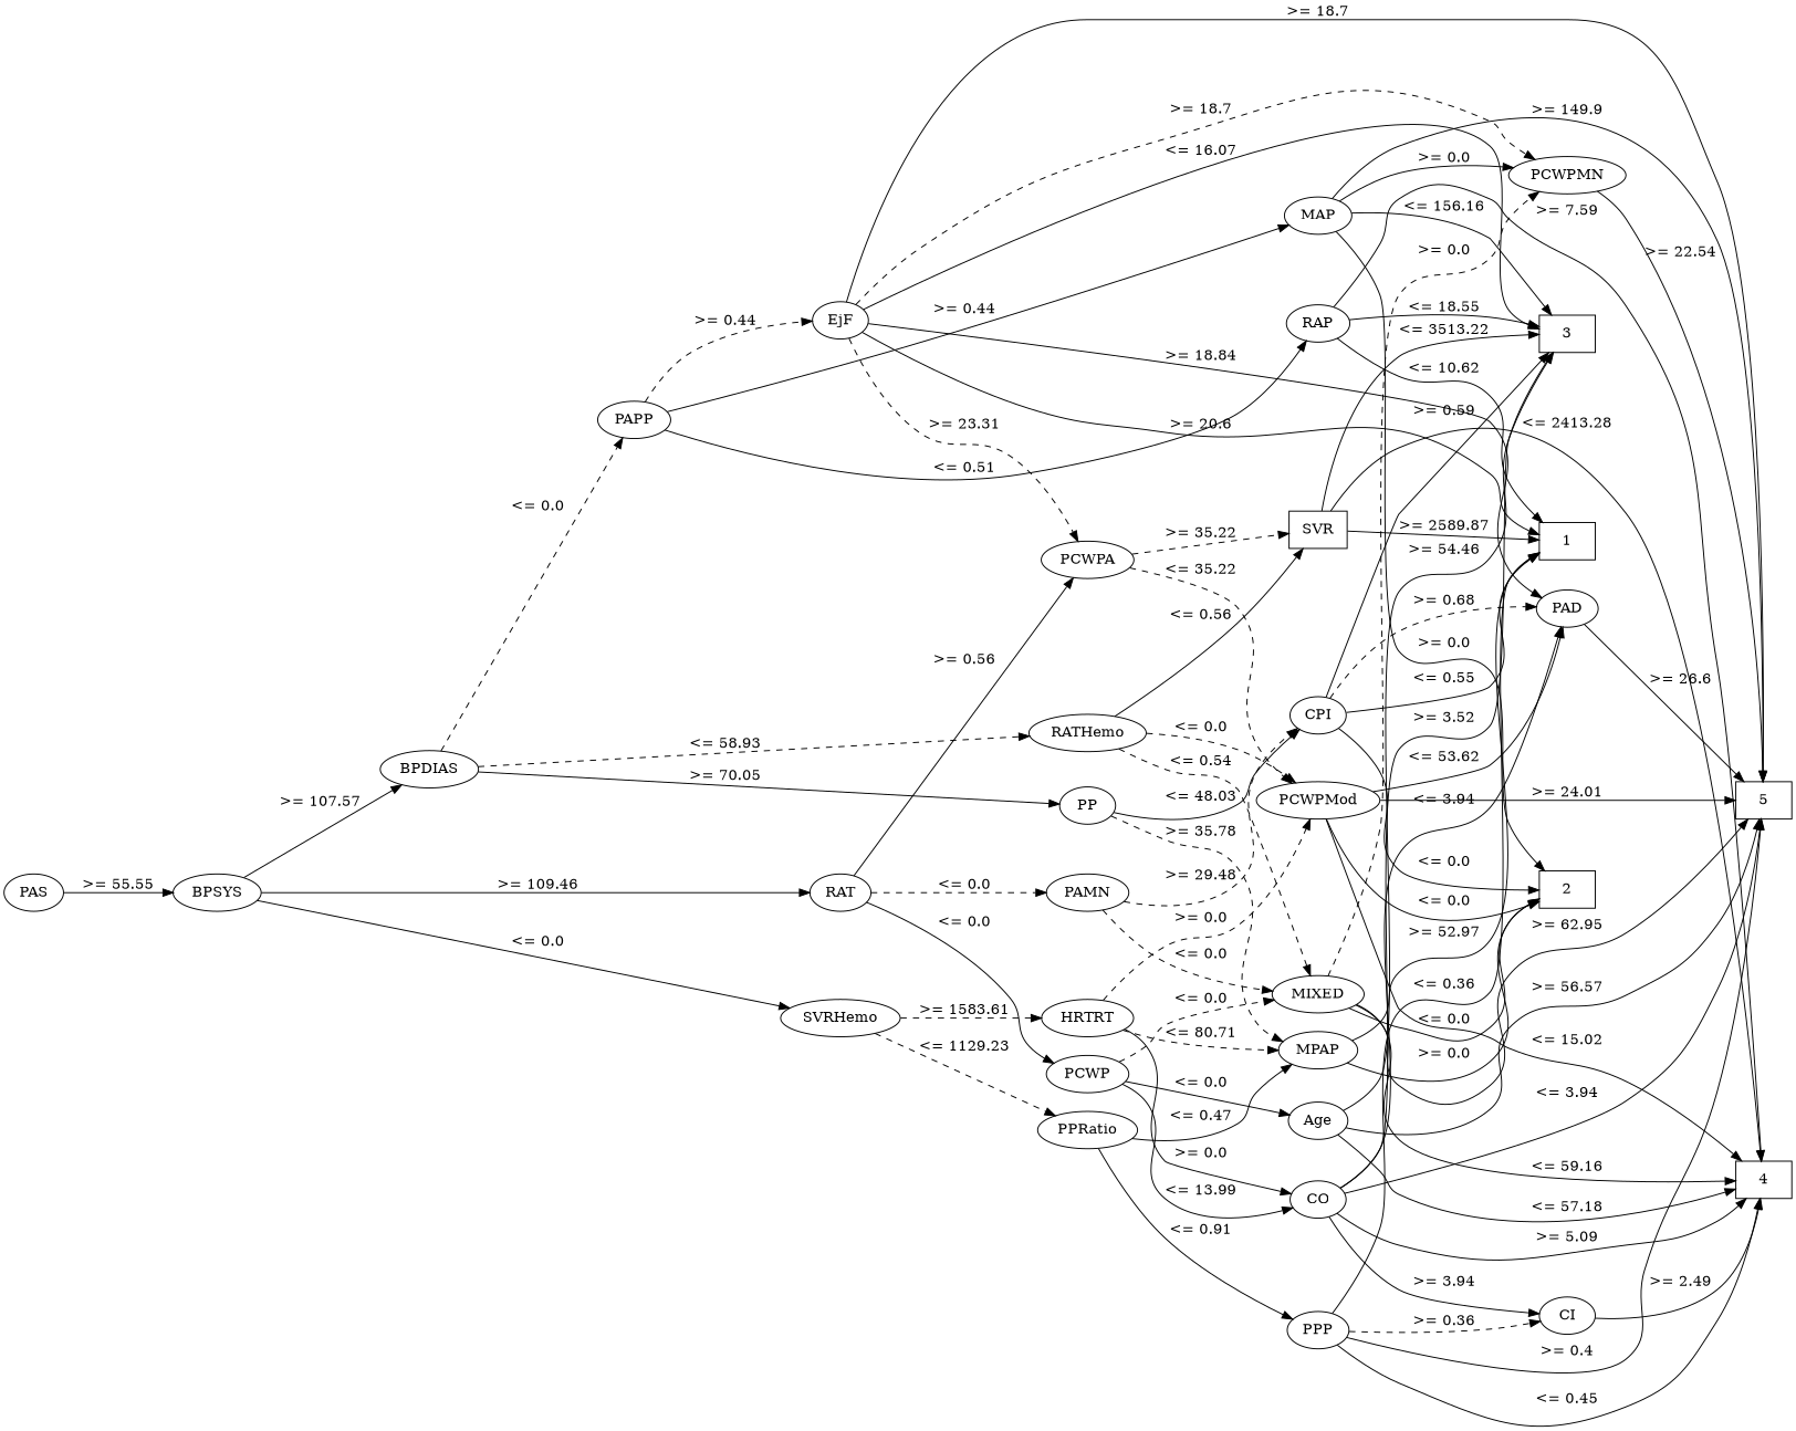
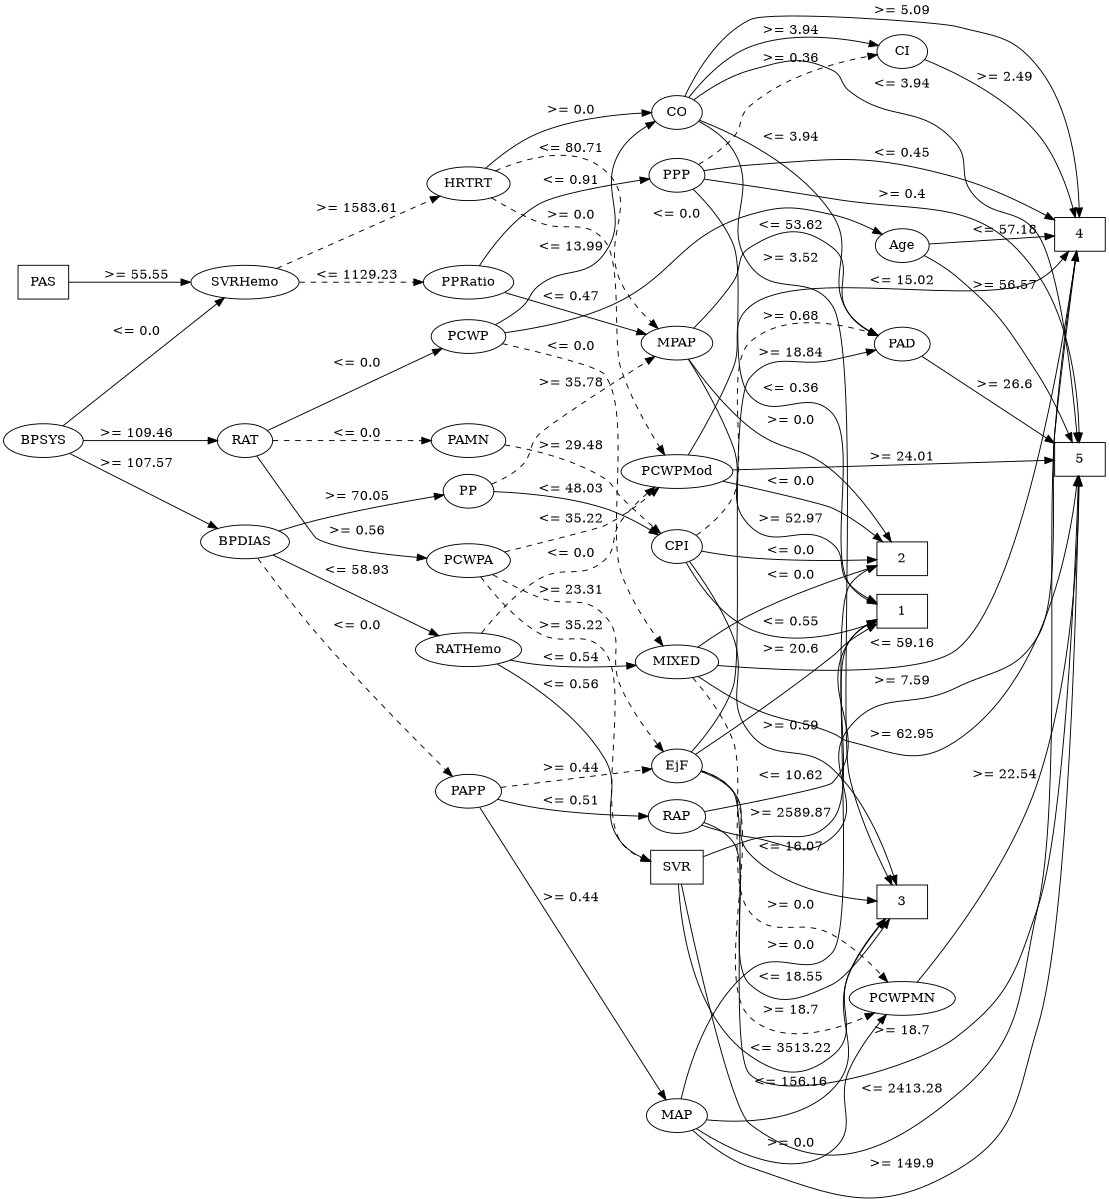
  strict digraph {
    rankdir=LR
    edge [op=">=" param=0.0 style=solid]
    1 [height=0.5 shape=box width=0.75]
    2 [height=0.5 shape=box width=0.75]
    3 [height=0.5 shape=box width=0.75]
    4 [height=0.5 shape=box width=0.75]
    5 [height=0.5 shape=box width=0.75]
    RAP [height=0.5 width=0.77778]
-   PAS [height=0.5 width=0.75]
+   PAS [height=0.5 width=0.75 shape=box]
    BPSYS [height=0.5 width=1.0471]
    SVRHemo [height=0.5 width=1.3902]
    BPDIAS [height=0.5 width=1.1735]
    RAT [height=0.5 width=0.76389]
    HRTRT [height=0.5 width=1.1013]
    PPRatio [height=0.5 width=1.1013]
    RATHemo [height=0.5 width=1.375]
    PP [height=0.5 width=0.75]
    PAPP [height=0.5 width=0.88889]
    PAMN [height=0.5 width=1.0139]
    PCWP [height=0.5 width=0.97491]
    PCWPA [height=0.5 width=1.1555]
    CO [height=0.5 width=0.75]
    PCWPMod [height=0.5 width=1.4444]
    MPAP [height=0.5 width=0.97491]
    PPP [height=0.5 width=0.75]
    MIXED [height=0.5 width=1.125]
    SVR [height=0.5 shape=box width=0.77778]
    CPI [height=0.5 width=0.75]
    EjF [height=0.5 width=0.75]
    MAP [height=0.5 width=0.84854]
    Age [height=0.5 width=0.75]
    PAD [height=0.5 width=0.79437]
    PCWPMN [height=0.5 width=1.3902]
    CI [height=0.5 width=0.75]
    RAP -> 1 [label="<= 10.62" op="<=" param=10.62]
    RAP -> 3 [label="<= 18.55" op="<=" param=18.55]
    RAP -> 4 [label=">= 7.59" param=7.59]
-   PAS -> BPSYS [label=">= 55.55" param=55.55]
+   PAS -> SVRHemo [label=">= 55.55" param=55.55]
    BPSYS -> SVRHemo [label="<= 0.0" op="<="]
    BPSYS -> BPDIAS [label=">= 107.57" param=107.57]
    BPSYS -> RAT [label=">= 109.46" param=109.46]
    SVRHemo -> HRTRT [label=">= 1583.61" param=1583.61 style=dashed]
    SVRHemo -> PPRatio [label="<= 1129.23" op="<=" param=1129.23 style=dashed]
-   BPDIAS -> RATHemo [label="<= 58.93" op="<=" param=58.93 style=dashed]
+   BPDIAS -> RATHemo [label="<= 58.93" op="<=" param=58.93]
    BPDIAS -> PP [label=">= 70.05" param=70.05]
    BPDIAS -> PAPP [label="<= 0.0" op="<=" style=dashed]
    RAT -> PAMN [label="<= 0.0" op="<=" style=dashed]
    RAT -> PCWP [label="<= 0.0" op="<="]
    RAT -> PCWPA [label=">= 0.56" param=0.56]
    HRTRT -> CO [label=">= 0.0"]
    HRTRT -> PCWPMod [label=">= 0.0" style=dashed]
    HRTRT -> MPAP [label="<= 80.71" op="<=" param=80.71 style=dashed]
    PPRatio -> MPAP [label="<= 0.47" op="<=" param=0.47]
    PPRatio -> PPP [label="<= 0.91" op="<=" param=0.91]
    RATHemo -> PCWPMod [label="<= 0.0" op="<=" style=dashed]
-   RATHemo -> MIXED [label="<= 0.54" op="<=" param=0.54 style=dashed]
+   RATHemo -> MIXED [label="<= 0.54" op="<=" param=0.54]
    RATHemo -> SVR [label="<= 0.56" op="<=" param=0.56]
    PP -> MPAP [label=">= 35.78" param=35.78 style=dashed]
    PP -> CPI [label="<= 48.03" op="<=" param=48.03]
    PAPP -> RAP [label="<= 0.51" op="<=" param=0.51]
    PAPP -> EjF [label=">= 0.44" param=0.44 style=dashed]
    PAPP -> MAP [label=">= 0.44" param=0.44]
-   PAMN -> MIXED [label="<= 0.0" op="<=" style=dashed]
    PAMN -> CPI [label=">= 29.48" param=29.48 style=dashed]
    PCWP -> CO [label="<= 13.99" op="<=" param=13.99]
    PCWP -> MIXED [label="<= 0.0" op="<=" style=dashed]
    PCWP -> Age [label="<= 0.0" op="<="]
    PCWPA -> PCWPMod [label="<= 35.22" op="<=" param=35.22 style=dashed]
    PCWPA -> SVR [label=">= 35.22" param=35.22 style=dashed]
-   EjF -> PCWPA [label=">= 23.31" param=23.31 style=dashed]
+   PCWPA -> EjF [label=">= 23.31" param=23.31 style=dashed]
    CO -> 3 [label=">= 3.52" param=3.52]
    CO -> 4 [label=">= 5.09" param=5.09]
    CO -> 5 [label="<= 3.94" op="<=" param=3.94]
    CO -> PAD [label="<= 3.94" op="<=" param=3.94]
    CO -> CI [label=">= 3.94" param=3.94]
    PCWPMod -> 2 [label="<= 0.0" op="<="]
    PCWPMod -> 4 [label="<= 15.02" op="<=" param=15.02]
    PCWPMod -> 5 [label=">= 24.01" param=24.01]
    MPAP -> 1 [label=">= 52.97" param=52.97]
    MPAP -> 2 [label=">= 0.0"]
-   PCWPMod -> PAD [label="<= 53.62" op="<=" param=53.62]
+   MPAP -> PAD [label="<= 53.62" op="<=" param=53.62]
    PPP -> 1 [label="<= 0.36" op="<=" param=0.36]
    PPP -> 4 [label="<= 0.45" op="<=" param=0.45]
    PPP -> 5 [label=">= 0.4" param=0.4]
    PPP -> CI [label=">= 0.36" param=0.36 style=dashed]
    MIXED -> 2 [label="<= 0.0" op="<="]
    MIXED -> 4 [label="<= 59.16" op="<=" param=59.16]
    MIXED -> 5 [label=">= 62.95" param=62.95]
    MIXED -> PCWPMN [label=">= 0.0" style=dashed]
    SVR -> 1 [label=">= 2589.87" param=2589.87]
    SVR -> 3 [label="<= 3513.22" op="<=" param=3513.22]
    SVR -> 4 [label="<= 2413.28" op="<=" param=2413.28]
    CPI -> 1 [label="<= 0.55" op="<=" param=0.55]
    CPI -> 2 [label="<= 0.0" op="<="]
    CPI -> 3 [label=">= 0.59" param=0.59]
    CPI -> PAD [label=">= 0.68" param=0.68 style=dashed]
    EjF -> 1 [label=">= 20.6" param=20.6]
    EjF -> 3 [label="<= 16.07" op="<=" param=16.07]
    EjF -> 5 [label=">= 18.7" param=18.7]
    EjF -> PAD [label=">= 18.84" param=18.84]
    EjF -> PCWPMN [label=">= 18.7" param=18.7 style=dashed]
    MAP -> 2 [label=">= 0.0"]
    MAP -> 3 [label="<= 156.16" op="<=" param=156.16]
    MAP -> 5 [label=">= 149.9" param=149.9]
    MAP -> PCWPMN [label=">= 0.0"]
-   Age -> 3 [label=">= 54.46" param=54.46]
    Age -> 4 [label="<= 57.18" op="<=" param=57.18]
    Age -> 5 [label=">= 56.57" param=56.57]
    PAD -> 5 [label=">= 26.6" param=26.6]
    PCWPMN -> 5 [label=">= 22.54" param=22.54]
    CI -> 4 [label=">= 2.49" param=2.49]
  }
